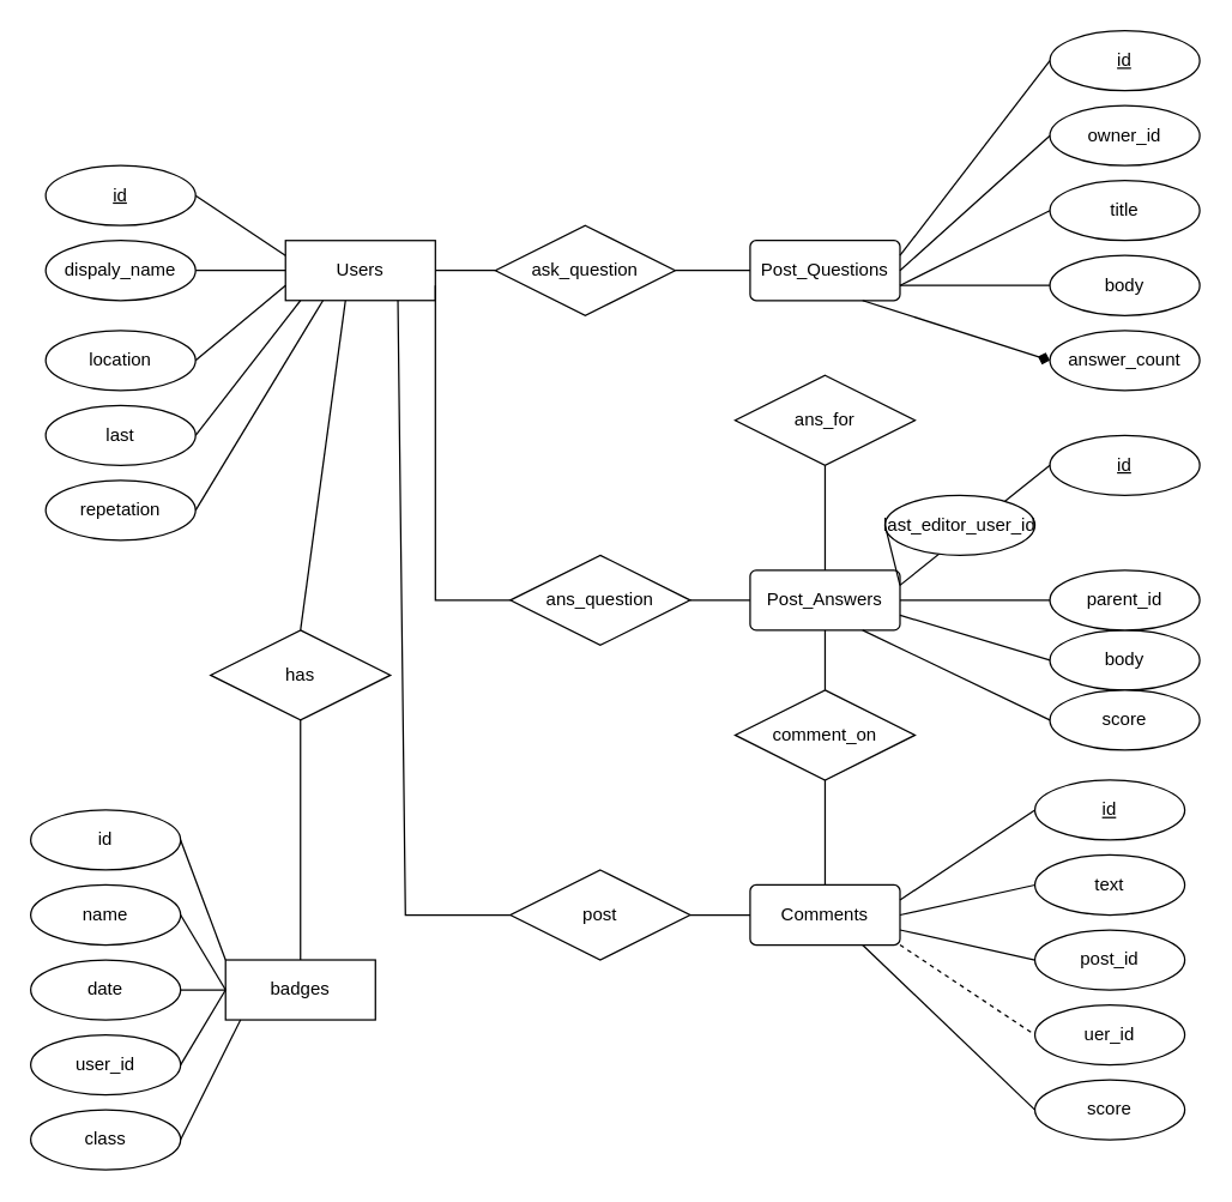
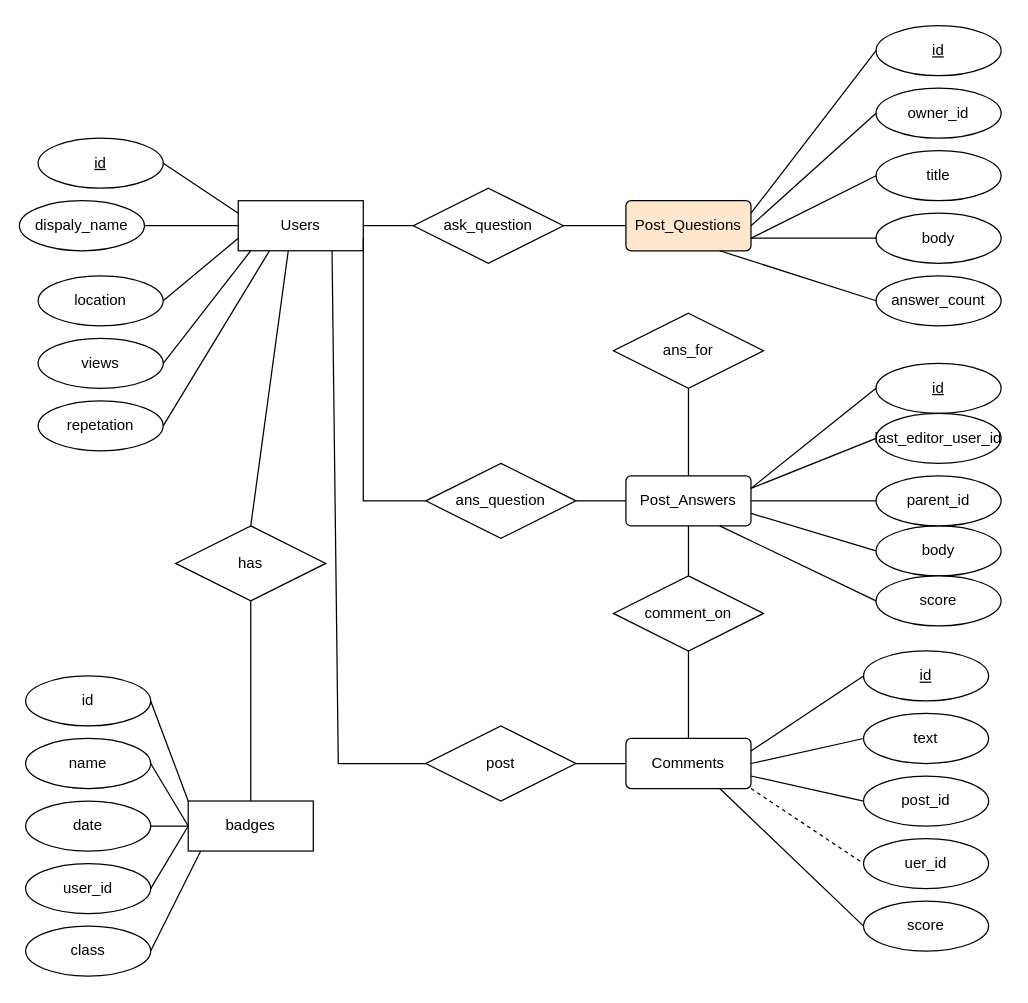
  <mxCell id="0" />
  <mxCell id="1" parent="0" />
  <mxCell id="2" value="Users" style="whiteSpace=wrap;html=1;align=center;" vertex="1" parent="1"><mxGeometry x="190" y="160" width="100" height="40" as="geometry" /></mxCell>
  <mxCell id="3" value="&lt;u&gt;id&lt;/u&gt;" style="ellipse;whiteSpace=wrap;html=1;align=center;" vertex="1" parent="1"><mxGeometry x="30" y="110" width="100" height="40" as="geometry" /></mxCell>
- <mxCell id="4" value="dispaly_name" style="ellipse;whiteSpace=wrap;html=1;align=center;" vertex="1" parent="1"><mxGeometry x="30" y="160" width="100" height="40" as="geometry" /></mxCell>
+ <mxCell id="4" value="dispaly_name" style="ellipse;whiteSpace=wrap;html=1;align=center;" vertex="1" parent="1"><mxGeometry x="15" y="160" width="100" height="40" as="geometry" /></mxCell>
  <mxCell id="5" value="location" style="ellipse;whiteSpace=wrap;html=1;align=center;" vertex="1" parent="1"><mxGeometry x="30" y="220" width="100" height="40" as="geometry" /></mxCell>
  <mxCell id="6" value="" style="endArrow=none;html=1;rounded=0;exitX=1;exitY=0.5;exitDx=0;exitDy=0;entryX=0;entryY=0.25;entryDx=0;entryDy=0;" edge="1" parent="1" source="3" target="2"><mxGeometry relative="1" as="geometry"><mxPoint x="340" y="290" as="sourcePoint" /><mxPoint x="500" y="290" as="targetPoint" /></mxGeometry></mxCell>
  <mxCell id="7" value="" style="endArrow=none;html=1;rounded=0;exitX=1;exitY=0.5;exitDx=0;exitDy=0;entryX=0;entryY=0.5;entryDx=0;entryDy=0;" edge="1" parent="1" source="4" target="2"><mxGeometry relative="1" as="geometry"><mxPoint x="340" y="290" as="sourcePoint" /><mxPoint x="500" y="290" as="targetPoint" /></mxGeometry></mxCell>
  <mxCell id="8" value="" style="endArrow=none;html=1;rounded=0;exitX=1;exitY=0.5;exitDx=0;exitDy=0;entryX=0;entryY=0.75;entryDx=0;entryDy=0;" edge="1" parent="1" source="5" target="2"><mxGeometry relative="1" as="geometry"><mxPoint x="340" y="290" as="sourcePoint" /><mxPoint x="500" y="290" as="targetPoint" /></mxGeometry></mxCell>
- <mxCell id="9" value="Post_Questions" style="rounded=1;arcSize=10;whiteSpace=wrap;html=1;align=center;" vertex="1" parent="1"><mxGeometry x="500" y="160" width="100" height="40" as="geometry" /></mxCell>
+ <mxCell id="9" value="Post_Questions" style="rounded=1;arcSize=10;whiteSpace=wrap;html=1;align=center;fillColor=#ffe6cc;" vertex="1" parent="1"><mxGeometry x="500" y="160" width="100" height="40" as="geometry" /></mxCell>
  <mxCell id="10" value="ask_question" style="shape=rhombus;perimeter=rhombusPerimeter;whiteSpace=wrap;html=1;align=center;" vertex="1" parent="1"><mxGeometry x="330" y="150" width="120" height="60" as="geometry" /></mxCell>
  <mxCell id="11" value="" style="endArrow=none;html=1;rounded=0;exitX=1;exitY=0.5;exitDx=0;exitDy=0;" edge="1" parent="1" source="2" target="10"><mxGeometry relative="1" as="geometry"><mxPoint x="500" y="440" as="sourcePoint" /><mxPoint x="660" y="440" as="targetPoint" /></mxGeometry></mxCell>
  <mxCell id="12" value="" style="endArrow=none;html=1;rounded=0;exitX=1;exitY=0.5;exitDx=0;exitDy=0;entryX=0;entryY=0.5;entryDx=0;entryDy=0;" edge="1" parent="1" source="10" target="9"><mxGeometry relative="1" as="geometry"><mxPoint x="290" y="190" as="sourcePoint" /><mxPoint x="380" y="190" as="targetPoint" /></mxGeometry></mxCell>
- <mxCell id="13" value="last" style="ellipse;whiteSpace=wrap;html=1;align=center;" vertex="1" parent="1"><mxGeometry x="30" y="270" width="100" height="40" as="geometry" /></mxCell>
+ <mxCell id="13" value="views" style="ellipse;whiteSpace=wrap;html=1;align=center;" vertex="1" parent="1"><mxGeometry x="30" y="270" width="100" height="40" as="geometry" /></mxCell>
  <mxCell id="14" value="repetation" style="ellipse;whiteSpace=wrap;html=1;align=center;" vertex="1" parent="1"><mxGeometry x="30" y="320" width="100" height="40" as="geometry" /></mxCell>
  <mxCell id="15" value="" style="endArrow=none;html=1;rounded=0;exitX=1;exitY=0.5;exitDx=0;exitDy=0;" edge="1" parent="1" source="13"><mxGeometry relative="1" as="geometry"><mxPoint x="140" y="250" as="sourcePoint" /><mxPoint x="200" y="200" as="targetPoint" /></mxGeometry></mxCell>
  <mxCell id="16" value="" style="endArrow=none;html=1;rounded=0;exitX=1;exitY=0.5;exitDx=0;exitDy=0;entryX=0.25;entryY=1;entryDx=0;entryDy=0;" edge="1" parent="1" source="14" target="2"><mxGeometry relative="1" as="geometry"><mxPoint x="150" y="260" as="sourcePoint" /><mxPoint x="210" y="210" as="targetPoint" /></mxGeometry></mxCell>
  <mxCell id="17" value="Post_Answers" style="rounded=1;arcSize=10;whiteSpace=wrap;html=1;align=center;" vertex="1" parent="1"><mxGeometry x="500" y="380" width="100" height="40" as="geometry" /></mxCell>
  <mxCell id="18" value="Comments" style="rounded=1;arcSize=10;whiteSpace=wrap;html=1;align=center;" vertex="1" parent="1"><mxGeometry x="500" y="590" width="100" height="40" as="geometry" /></mxCell>
  <mxCell id="19" value="&lt;u&gt;id&lt;/u&gt;" style="ellipse;whiteSpace=wrap;html=1;align=center;" vertex="1" parent="1"><mxGeometry x="700" y="20" width="100" height="40" as="geometry" /></mxCell>
  <mxCell id="20" value="ans_question" style="shape=rhombus;perimeter=rhombusPerimeter;whiteSpace=wrap;html=1;align=center;" vertex="1" parent="1"><mxGeometry x="340" y="370" width="120" height="60" as="geometry" /></mxCell>
  <mxCell id="21" value="post" style="shape=rhombus;perimeter=rhombusPerimeter;whiteSpace=wrap;html=1;align=center;" vertex="1" parent="1"><mxGeometry x="340" y="580" width="120" height="60" as="geometry" /></mxCell>
  <mxCell id="22" value="ans_for" style="shape=rhombus;perimeter=rhombusPerimeter;whiteSpace=wrap;html=1;align=center;" vertex="1" parent="1"><mxGeometry x="490" y="250" width="120" height="60" as="geometry" /></mxCell>
  <mxCell id="23" value="comment_on" style="shape=rhombus;perimeter=rhombusPerimeter;whiteSpace=wrap;html=1;align=center;" vertex="1" parent="1"><mxGeometry x="490" y="460" width="120" height="60" as="geometry" /></mxCell>
  <mxCell id="24" value="" style="endArrow=none;html=1;rounded=0;exitX=1;exitY=0.75;exitDx=0;exitDy=0;entryX=0;entryY=0.5;entryDx=0;entryDy=0;" edge="1" parent="1" source="2" target="20"><mxGeometry relative="1" as="geometry"><mxPoint x="260" y="200" as="sourcePoint" /><mxPoint x="390" y="430" as="targetPoint" /><Array as="points"><mxPoint x="290" y="400" /></Array></mxGeometry></mxCell>
  <mxCell id="25" value="&lt;u&gt;id&lt;/u&gt;" style="ellipse;whiteSpace=wrap;html=1;align=center;" vertex="1" parent="1"><mxGeometry x="700" y="290" width="100" height="40" as="geometry" /></mxCell>
  <mxCell id="26" value="&lt;u&gt;id&lt;/u&gt;" style="ellipse;whiteSpace=wrap;html=1;align=center;" vertex="1" parent="1"><mxGeometry x="690" y="520" width="100" height="40" as="geometry" /></mxCell>
  <mxCell id="27" value="" style="endArrow=none;html=1;rounded=0;entryX=0;entryY=0.5;entryDx=0;entryDy=0;exitX=1;exitY=0.25;exitDx=0;exitDy=0;" edge="1" parent="1" source="17" target="25"><mxGeometry relative="1" as="geometry"><mxPoint x="410" y="440" as="sourcePoint" /><mxPoint x="570" y="440" as="targetPoint" /></mxGeometry></mxCell>
  <mxCell id="28" value="" style="endArrow=none;html=1;rounded=0;entryX=0;entryY=0.5;entryDx=0;entryDy=0;exitX=1;exitY=0.25;exitDx=0;exitDy=0;" edge="1" parent="1" source="18"><mxGeometry relative="1" as="geometry"><mxPoint x="610" y="280" as="sourcePoint" /><mxPoint x="690" y="540" as="targetPoint" /></mxGeometry></mxCell>
  <mxCell id="29" value="" style="endArrow=none;html=1;rounded=0;entryX=0;entryY=0.5;entryDx=0;entryDy=0;exitX=1;exitY=0.25;exitDx=0;exitDy=0;" edge="1" parent="1" source="9" target="19"><mxGeometry relative="1" as="geometry"><mxPoint x="615" y="760" as="sourcePoint" /><mxPoint x="700" y="700" as="targetPoint" /></mxGeometry></mxCell>
  <mxCell id="30" value="" style="endArrow=none;html=1;rounded=0;exitX=1;exitY=0.5;exitDx=0;exitDy=0;entryX=0;entryY=0.5;entryDx=0;entryDy=0;" edge="1" parent="1" source="20" target="17"><mxGeometry relative="1" as="geometry"><mxPoint x="500" y="160" as="sourcePoint" /><mxPoint x="590" y="160" as="targetPoint" /></mxGeometry></mxCell>
  <mxCell id="31" value="" style="endArrow=none;html=1;rounded=0;exitX=1;exitY=0.5;exitDx=0;exitDy=0;entryX=0;entryY=0.5;entryDx=0;entryDy=0;" edge="1" parent="1" source="21" target="18"><mxGeometry relative="1" as="geometry"><mxPoint x="510" y="290" as="sourcePoint" /><mxPoint x="590" y="290" as="targetPoint" /></mxGeometry></mxCell>
  <mxCell id="32" value="" style="endArrow=none;html=1;rounded=0;exitX=0.5;exitY=0;exitDx=0;exitDy=0;entryX=0.5;entryY=1;entryDx=0;entryDy=0;" edge="1" parent="1" source="23" target="17"><mxGeometry relative="1" as="geometry"><mxPoint x="430" y="410" as="sourcePoint" /><mxPoint x="510" y="410" as="targetPoint" /></mxGeometry></mxCell>
  <mxCell id="33" value="" style="endArrow=none;html=1;rounded=0;entryX=0.5;entryY=0;entryDx=0;entryDy=0;exitX=0.5;exitY=1;exitDx=0;exitDy=0;" edge="1" parent="1" source="22" target="17"><mxGeometry relative="1" as="geometry"><mxPoint x="550" y="330" as="sourcePoint" /><mxPoint x="550" y="380" as="targetPoint" /></mxGeometry></mxCell>
  <mxCell id="34" value="" style="endArrow=none;html=1;rounded=0;exitX=0.5;exitY=0;exitDx=0;exitDy=0;entryX=0.5;entryY=1;entryDx=0;entryDy=0;" edge="1" parent="1" source="18" target="23"><mxGeometry relative="1" as="geometry"><mxPoint x="560" y="470" as="sourcePoint" /><mxPoint x="560" y="370" as="targetPoint" /></mxGeometry></mxCell>
  <mxCell id="35" value="owner_id" style="ellipse;whiteSpace=wrap;html=1;align=center;" vertex="1" parent="1"><mxGeometry x="700" y="70" width="100" height="40" as="geometry" /></mxCell>
  <mxCell id="36" value="title" style="ellipse;whiteSpace=wrap;html=1;align=center;" vertex="1" parent="1"><mxGeometry x="700" y="120" width="100" height="40" as="geometry" /></mxCell>
  <mxCell id="37" value="body" style="ellipse;whiteSpace=wrap;html=1;align=center;" vertex="1" parent="1"><mxGeometry x="700" y="170" width="100" height="40" as="geometry" /></mxCell>
  <mxCell id="38" value="answer_count" style="ellipse;whiteSpace=wrap;html=1;align=center;" vertex="1" parent="1"><mxGeometry x="700" y="220" width="100" height="40" as="geometry" /></mxCell>
  <mxCell id="39" value="text" style="ellipse;whiteSpace=wrap;html=1;align=center;" vertex="1" parent="1"><mxGeometry x="690" y="570" width="100" height="40" as="geometry" /></mxCell>
  <mxCell id="40" value="post_id" style="ellipse;whiteSpace=wrap;html=1;align=center;" vertex="1" parent="1"><mxGeometry x="690" y="620" width="100" height="40" as="geometry" /></mxCell>
  <mxCell id="41" value="uer_id" style="ellipse;whiteSpace=wrap;html=1;align=center;" vertex="1" parent="1"><mxGeometry x="690" y="670" width="100" height="40" as="geometry" /></mxCell>
  <mxCell id="42" value="score" style="ellipse;whiteSpace=wrap;html=1;align=center;" vertex="1" parent="1"><mxGeometry x="690" y="720" width="100" height="40" as="geometry" /></mxCell>
  <mxCell id="43" value="" style="endArrow=none;html=1;rounded=0;entryX=0;entryY=0.5;entryDx=0;entryDy=0;exitX=1;exitY=0.5;exitDx=0;exitDy=0;" edge="1" parent="1" source="18" target="39"><mxGeometry relative="1" as="geometry"><mxPoint x="610" y="610" as="sourcePoint" /><mxPoint x="700" y="550" as="targetPoint" /></mxGeometry></mxCell>
  <mxCell id="44" value="" style="endArrow=none;html=1;rounded=0;entryX=0;entryY=0.5;entryDx=0;entryDy=0;exitX=1;exitY=0.75;exitDx=0;exitDy=0;" edge="1" parent="1" source="18" target="40"><mxGeometry relative="1" as="geometry"><mxPoint x="610" y="620" as="sourcePoint" /><mxPoint x="700" y="600" as="targetPoint" /></mxGeometry></mxCell>
  <mxCell id="45" value="" style="endArrow=none;html=1;rounded=0;entryX=0;entryY=0.5;entryDx=0;entryDy=0;exitX=1;exitY=1;exitDx=0;exitDy=0;dashed=1;" edge="1" parent="1" source="18" target="41"><mxGeometry relative="1" as="geometry"><mxPoint x="610" y="630" as="sourcePoint" /><mxPoint x="700" y="650" as="targetPoint" /></mxGeometry></mxCell>
  <mxCell id="46" value="" style="endArrow=none;html=1;rounded=0;entryX=0;entryY=0.5;entryDx=0;entryDy=0;exitX=0.75;exitY=1;exitDx=0;exitDy=0;" edge="1" parent="1" source="18" target="42"><mxGeometry relative="1" as="geometry"><mxPoint x="610" y="640" as="sourcePoint" /><mxPoint x="700" y="700" as="targetPoint" /></mxGeometry></mxCell>
  <mxCell id="47" value="" style="endArrow=none;html=1;rounded=0;entryX=0;entryY=0.5;entryDx=0;entryDy=0;exitX=1;exitY=0.5;exitDx=0;exitDy=0;" edge="1" parent="1" source="9" target="35"><mxGeometry relative="1" as="geometry"><mxPoint x="610" y="180" as="sourcePoint" /><mxPoint x="710" y="50" as="targetPoint" /></mxGeometry></mxCell>
  <mxCell id="48" value="" style="endArrow=none;html=1;rounded=0;entryX=0;entryY=0.5;entryDx=0;entryDy=0;exitX=1;exitY=0.75;exitDx=0;exitDy=0;" edge="1" parent="1" source="9" target="36"><mxGeometry relative="1" as="geometry"><mxPoint x="620" y="190" as="sourcePoint" /><mxPoint x="720" y="60" as="targetPoint" /></mxGeometry></mxCell>
  <mxCell id="49" value="" style="endArrow=none;html=1;rounded=0;entryX=0;entryY=0.5;entryDx=0;entryDy=0;" edge="1" parent="1" target="37"><mxGeometry relative="1" as="geometry"><mxPoint x="600" y="190" as="sourcePoint" /><mxPoint x="730" y="70" as="targetPoint" /></mxGeometry></mxCell>
- <mxCell id="50" value="" style="endArrow=diamond;html=1;rounded=0;entryX=0;entryY=0.5;entryDx=0;entryDy=0;exitX=0.75;exitY=1;exitDx=0;exitDy=0;" edge="1" parent="1" source="9" target="38"><mxGeometry relative="1" as="geometry"><mxPoint x="640" y="210" as="sourcePoint" /><mxPoint x="740" y="80" as="targetPoint" /></mxGeometry></mxCell>
+ <mxCell id="50" value="" style="endArrow=none;html=1;rounded=0;entryX=0;entryY=0.5;entryDx=0;entryDy=0;exitX=0.75;exitY=1;exitDx=0;exitDy=0;" edge="1" parent="1" source="9" target="38"><mxGeometry relative="1" as="geometry"><mxPoint x="640" y="210" as="sourcePoint" /><mxPoint x="740" y="80" as="targetPoint" /></mxGeometry></mxCell>
  <mxCell id="51" value="body" style="ellipse;whiteSpace=wrap;html=1;align=center;" vertex="1" parent="1"><mxGeometry x="700" y="420" width="100" height="40" as="geometry" /></mxCell>
  <mxCell id="52" value="parent_id" style="ellipse;whiteSpace=wrap;html=1;align=center;" vertex="1" parent="1"><mxGeometry x="700" y="380" width="100" height="40" as="geometry" /></mxCell>
  <mxCell id="53" style="edgeStyle=orthogonalEdgeStyle;rounded=0;orthogonalLoop=1;jettySize=auto;html=1;exitX=0.5;exitY=1;exitDx=0;exitDy=0;" edge="1" parent="1" source="51" target="51"><mxGeometry relative="1" as="geometry" /></mxCell>
  <mxCell id="54" value="score" style="ellipse;whiteSpace=wrap;html=1;align=center;" vertex="1" parent="1"><mxGeometry x="700" y="460" width="100" height="40" as="geometry" /></mxCell>
  <mxCell id="55" value="" style="endArrow=none;html=1;rounded=0;entryX=0;entryY=0.5;entryDx=0;entryDy=0;exitX=1;exitY=0.5;exitDx=0;exitDy=0;" edge="1" parent="1" source="17" target="52"><mxGeometry relative="1" as="geometry"><mxPoint x="585" y="180" as="sourcePoint" /><mxPoint x="710" y="220" as="targetPoint" /></mxGeometry></mxCell>
  <mxCell id="56" value="" style="endArrow=none;html=1;rounded=0;entryX=0;entryY=0.5;entryDx=0;entryDy=0;exitX=1;exitY=0.75;exitDx=0;exitDy=0;" edge="1" parent="1" source="17" target="51"><mxGeometry relative="1" as="geometry"><mxPoint x="610" y="410" as="sourcePoint" /><mxPoint x="710" y="410" as="targetPoint" /></mxGeometry></mxCell>
  <mxCell id="57" value="" style="endArrow=none;html=1;rounded=0;entryX=0;entryY=0.5;entryDx=0;entryDy=0;exitX=0.75;exitY=1;exitDx=0;exitDy=0;" edge="1" parent="1" source="17" target="54"><mxGeometry relative="1" as="geometry"><mxPoint x="620" y="420" as="sourcePoint" /><mxPoint x="720" y="420" as="targetPoint" /></mxGeometry></mxCell>
  <mxCell id="58" value="" style="endArrow=none;html=1;rounded=0;exitX=0.75;exitY=1;exitDx=0;exitDy=0;entryX=0;entryY=0.5;entryDx=0;entryDy=0;" edge="1" parent="1" source="2" target="21"><mxGeometry relative="1" as="geometry"><mxPoint x="275" y="210" as="sourcePoint" /><mxPoint x="400" y="440" as="targetPoint" /><Array as="points"><mxPoint x="270" y="610" /></Array></mxGeometry></mxCell>
- <mxCell id="59" value="last_editor_user_id" style="ellipse;whiteSpace=wrap;html=1;align=center;" vertex="1" parent="1"><mxGeometry x="590" y="330" width="100" height="40" as="geometry" /></mxCell>
+ <mxCell id="59" value="last_editor_user_id" style="ellipse;whiteSpace=wrap;html=1;align=center;" vertex="1" parent="1"><mxGeometry x="700" y="330" width="100" height="40" as="geometry" /></mxCell>
  <mxCell id="60" value="" style="endArrow=none;html=1;rounded=0;entryX=0;entryY=0.5;entryDx=0;entryDy=0;exitX=1;exitY=0.25;exitDx=0;exitDy=0;" edge="1" parent="1" source="17" target="59"><mxGeometry relative="1" as="geometry"><mxPoint x="610" y="400" as="sourcePoint" /><mxPoint x="710" y="320" as="targetPoint" /></mxGeometry></mxCell>
  <mxCell id="61" value="badges" style="whiteSpace=wrap;html=1;align=center;" vertex="1" parent="1"><mxGeometry x="150" y="640" width="100" height="40" as="geometry" /></mxCell>
  <mxCell id="62" value="id" style="ellipse;whiteSpace=wrap;html=1;align=center;" vertex="1" parent="1"><mxGeometry x="20" y="540" width="100" height="40" as="geometry" /></mxCell>
  <mxCell id="63" value="name" style="ellipse;whiteSpace=wrap;html=1;align=center;" vertex="1" parent="1"><mxGeometry x="20" y="590" width="100" height="40" as="geometry" /></mxCell>
  <mxCell id="64" value="date" style="ellipse;whiteSpace=wrap;html=1;align=center;" vertex="1" parent="1"><mxGeometry x="20" y="640" width="100" height="40" as="geometry" /></mxCell>
  <mxCell id="65" value="user_id" style="ellipse;whiteSpace=wrap;html=1;align=center;" vertex="1" parent="1"><mxGeometry x="20" y="690" width="100" height="40" as="geometry" /></mxCell>
  <mxCell id="66" value="class" style="ellipse;whiteSpace=wrap;html=1;align=center;" vertex="1" parent="1"><mxGeometry x="20" y="740" width="100" height="40" as="geometry" /></mxCell>
  <mxCell id="67" value="has" style="shape=rhombus;perimeter=rhombusPerimeter;whiteSpace=wrap;html=1;align=center;" vertex="1" parent="1"><mxGeometry x="140" y="420" width="120" height="60" as="geometry" /></mxCell>
  <mxCell id="68" value="" style="endArrow=none;html=1;rounded=0;exitX=0.5;exitY=0;exitDx=0;exitDy=0;" edge="1" parent="1" source="67"><mxGeometry width="50" height="50" relative="1" as="geometry"><mxPoint x="200" y="580" as="sourcePoint" /><mxPoint x="230" y="200" as="targetPoint" /></mxGeometry></mxCell>
  <mxCell id="69" value="" style="endArrow=none;html=1;rounded=0;entryX=0.5;entryY=1;entryDx=0;entryDy=0;exitX=0.5;exitY=0;exitDx=0;exitDy=0;" edge="1" parent="1" source="61" target="67"><mxGeometry width="50" height="50" relative="1" as="geometry"><mxPoint x="200" y="580" as="sourcePoint" /><mxPoint x="250" y="530" as="targetPoint" /></mxGeometry></mxCell>
  <mxCell id="70" value="" style="endArrow=none;html=1;rounded=0;exitX=1;exitY=0.5;exitDx=0;exitDy=0;entryX=0;entryY=0;entryDx=0;entryDy=0;" edge="1" parent="1" source="62" target="61"><mxGeometry width="50" height="50" relative="1" as="geometry"><mxPoint x="200" y="580" as="sourcePoint" /><mxPoint x="250" y="530" as="targetPoint" /></mxGeometry></mxCell>
  <mxCell id="71" value="" style="endArrow=none;html=1;rounded=0;exitX=1;exitY=0.5;exitDx=0;exitDy=0;entryX=0;entryY=0.5;entryDx=0;entryDy=0;" edge="1" parent="1" source="63" target="61"><mxGeometry width="50" height="50" relative="1" as="geometry"><mxPoint x="130" y="570" as="sourcePoint" /><mxPoint x="160" y="650" as="targetPoint" /></mxGeometry></mxCell>
  <mxCell id="72" value="" style="endArrow=none;html=1;rounded=0;exitX=1;exitY=0.5;exitDx=0;exitDy=0;" edge="1" parent="1" source="64"><mxGeometry width="50" height="50" relative="1" as="geometry"><mxPoint x="130" y="620" as="sourcePoint" /><mxPoint x="150" y="660" as="targetPoint" /></mxGeometry></mxCell>
  <mxCell id="73" value="" style="endArrow=none;html=1;rounded=0;exitX=1;exitY=0.5;exitDx=0;exitDy=0;entryX=0;entryY=0.5;entryDx=0;entryDy=0;" edge="1" parent="1" source="65" target="61"><mxGeometry width="50" height="50" relative="1" as="geometry"><mxPoint x="130" y="570" as="sourcePoint" /><mxPoint x="160" y="650" as="targetPoint" /></mxGeometry></mxCell>
  <mxCell id="74" value="" style="endArrow=none;html=1;rounded=0;exitX=1;exitY=0.5;exitDx=0;exitDy=0;" edge="1" parent="1" source="66"><mxGeometry width="50" height="50" relative="1" as="geometry"><mxPoint x="130" y="720" as="sourcePoint" /><mxPoint x="160" y="680" as="targetPoint" /></mxGeometry></mxCell>
